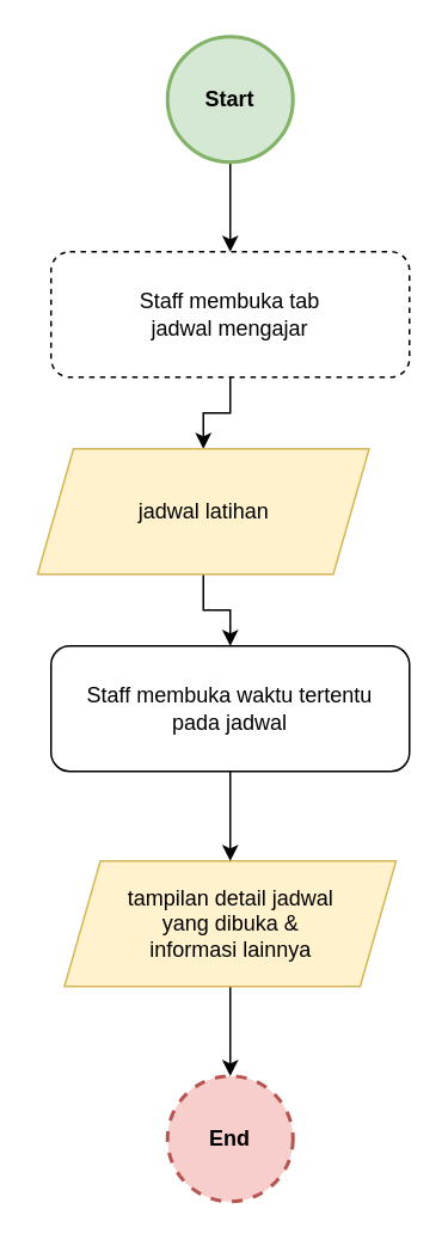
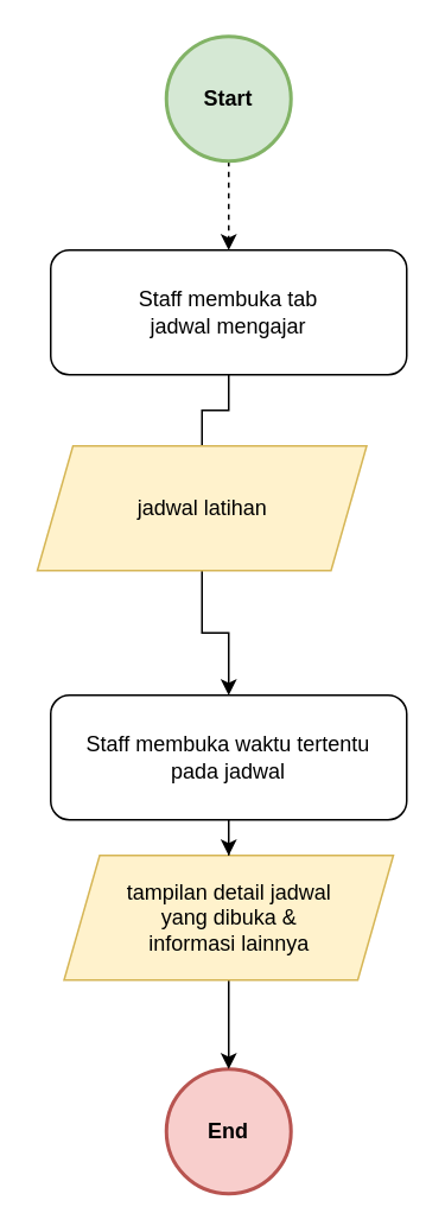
  <mxCell id="0" />
  <mxCell id="1" parent="0" />
- <mxCell id="2" value="End" style="ellipse;whiteSpace=wrap;html=1;aspect=fixed;fillColor=#f8cecc;strokeColor=#b85450;fontStyle=1;strokeWidth=2;dashed=1;" parent="1" vertex="1"><mxGeometry x="93" y="600" width="70" height="70" as="geometry" /></mxCell>
- <mxCell id="3" style="edgeStyle=orthogonalEdgeStyle;rounded=0;orthogonalLoop=1;jettySize=auto;html=1;entryX=0.5;entryY=0;entryDx=0;entryDy=0;fontColor=#FFFFFF;" parent="1" source="4" target="6" edge="1"><mxGeometry relative="1" as="geometry" /></mxCell>
+ <mxCell id="2" value="End" style="ellipse;whiteSpace=wrap;html=1;aspect=fixed;fillColor=#f8cecc;strokeColor=#b85450;fontStyle=1;strokeWidth=2;" parent="1" vertex="1"><mxGeometry x="93" y="600" width="70" height="70" as="geometry" /></mxCell>
+ <mxCell id="3" style="edgeStyle=orthogonalEdgeStyle;rounded=0;orthogonalLoop=1;jettySize=auto;html=1;entryX=0.5;entryY=0;entryDx=0;entryDy=0;fontColor=#FFFFFF;dashed=1;" parent="1" source="4" target="6" edge="1"><mxGeometry relative="1" as="geometry" /></mxCell>
  <mxCell id="4" value="Start" style="ellipse;whiteSpace=wrap;html=1;aspect=fixed;fillColor=#d5e8d4;strokeColor=#82b366;fontStyle=1;strokeWidth=2;" parent="1" vertex="1"><mxGeometry x="93" y="20" width="70" height="70" as="geometry" /></mxCell>
- <mxCell id="5" value="" style="edgeStyle=orthogonalEdgeStyle;rounded=0;orthogonalLoop=1;jettySize=auto;html=1;" edge="1" parent="1" source="6" target="12"><mxGeometry relative="1" as="geometry" /></mxCell>
- <mxCell id="6" value="Staff membuka tab&lt;br&gt;jadwal mengajar" style="rounded=1;whiteSpace=wrap;html=1;fontSize=12;glass=0;strokeWidth=1;shadow=0;dashed=1;" parent="1" vertex="1"><mxGeometry x="28" y="140" width="200" height="70" as="geometry" /></mxCell>
+ <mxCell id="5" value="" style="edgeStyle=orthogonalEdgeStyle;rounded=0;orthogonalLoop=1;jettySize=auto;html=1;endArrow=none;" edge="1" parent="1" source="6" target="12"><mxGeometry relative="1" as="geometry" /></mxCell>
+ <mxCell id="6" value="Staff membuka tab&lt;br&gt;jadwal mengajar" style="rounded=1;whiteSpace=wrap;html=1;fontSize=12;glass=0;strokeWidth=1;shadow=0;" parent="1" vertex="1"><mxGeometry x="28" y="140" width="200" height="70" as="geometry" /></mxCell>
  <mxCell id="7" value="" style="edgeStyle=orthogonalEdgeStyle;rounded=0;orthogonalLoop=1;jettySize=auto;html=1;" parent="1" source="8" target="2" edge="1"><mxGeometry relative="1" as="geometry" /></mxCell>
  <mxCell id="8" value="tampilan detail jadwal&lt;br&gt;yang dibuka &amp;amp;&lt;br&gt;informasi lainnya" style="shape=parallelogram;perimeter=parallelogramPerimeter;whiteSpace=wrap;html=1;fixedSize=1;strokeWidth=1;fillColor=#fff2cc;strokeColor=#d6b656;" parent="1" vertex="1"><mxGeometry x="35.5" y="480" width="185" height="70" as="geometry" /></mxCell>
  <mxCell id="9" value="" style="edgeStyle=orthogonalEdgeStyle;rounded=0;orthogonalLoop=1;jettySize=auto;html=1;" parent="1" source="10" target="8" edge="1"><mxGeometry relative="1" as="geometry" /></mxCell>
- <mxCell id="10" value="Staff membuka waktu tertentu&lt;br&gt;pada jadwal" style="rounded=1;whiteSpace=wrap;html=1;fontSize=12;glass=0;strokeWidth=1;shadow=0;" parent="1" vertex="1"><mxGeometry x="28" y="360" width="200" height="70" as="geometry" /></mxCell>
+ <mxCell id="10" value="Staff membuka waktu tertentu&lt;br&gt;pada jadwal" style="rounded=1;whiteSpace=wrap;html=1;fontSize=12;glass=0;strokeWidth=1;shadow=0;" parent="1" vertex="1"><mxGeometry x="28" y="390" width="200" height="70" as="geometry" /></mxCell>
  <mxCell id="11" value="" style="edgeStyle=orthogonalEdgeStyle;rounded=0;orthogonalLoop=1;jettySize=auto;html=1;" edge="1" parent="1" source="12" target="10"><mxGeometry relative="1" as="geometry" /></mxCell>
  <mxCell id="12" value="jadwal latihan" style="shape=parallelogram;perimeter=parallelogramPerimeter;whiteSpace=wrap;html=1;fixedSize=1;strokeWidth=1;fillColor=#fff2cc;strokeColor=#d6b656;" parent="1" vertex="1"><mxGeometry x="20.5" y="250" width="185" height="70" as="geometry" /></mxCell>
